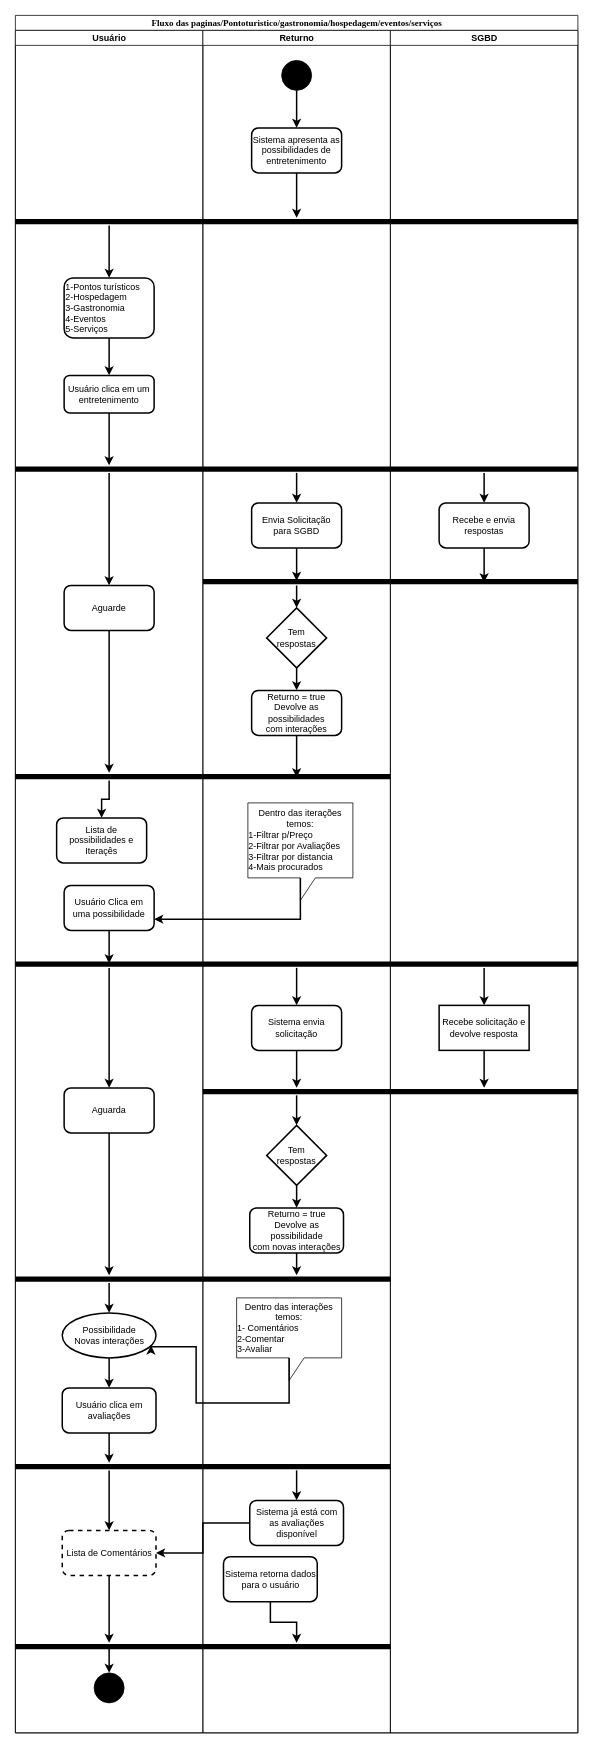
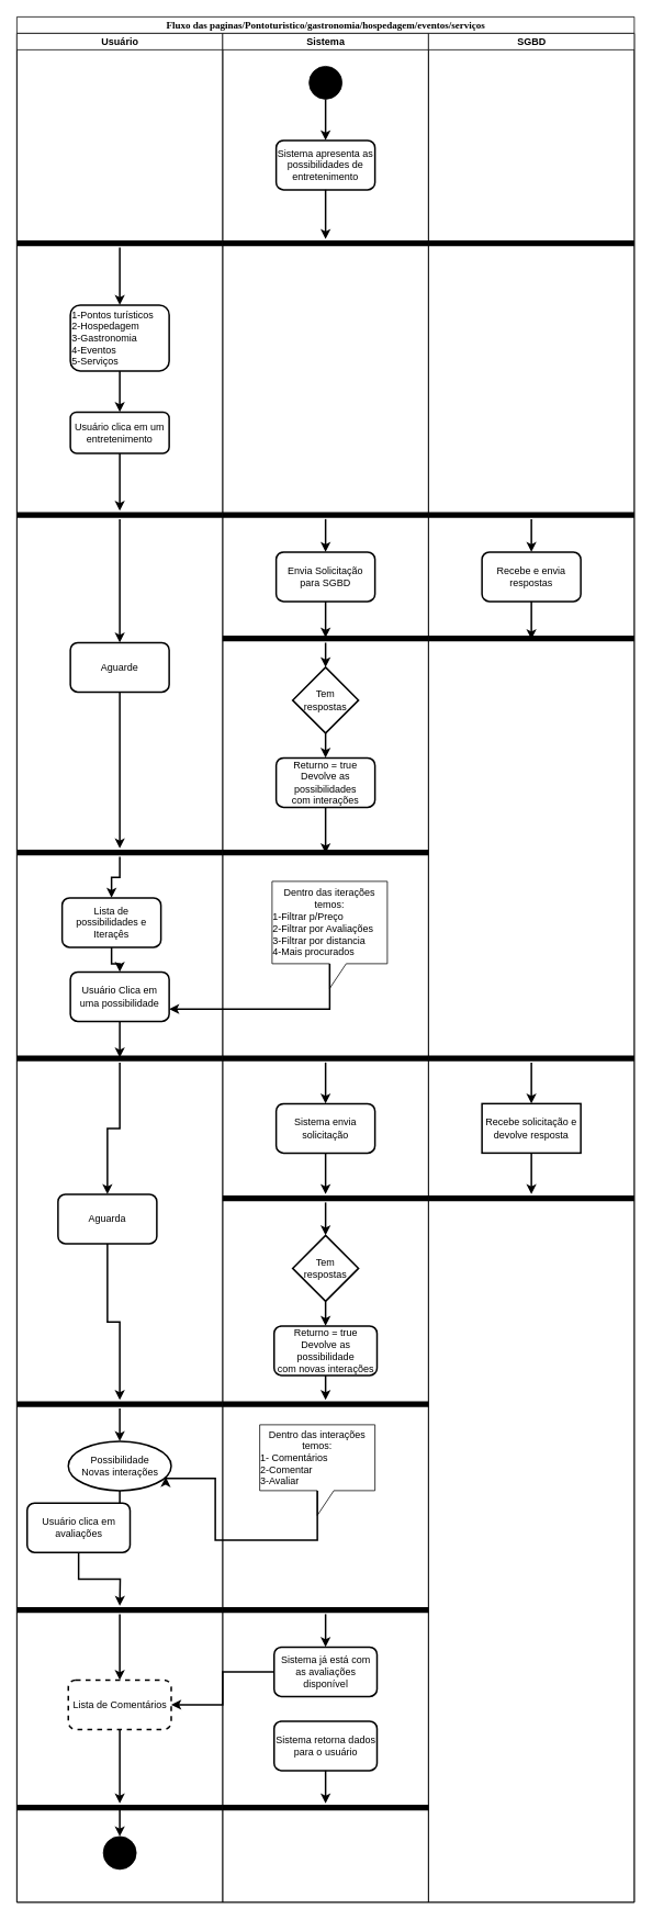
  <mxCell id="0" />
  <mxCell id="1" parent="0" />
  <mxCell id="2" value="Fluxo das paginas/Pontoturistico/gastronomia/hospedagem/eventos/serviços" style="swimlane;html=1;childLayout=stackLayout;startSize=20;rounded=0;shadow=0;comic=0;labelBackgroundColor=none;strokeWidth=1;fontFamily=Verdana;fontSize=12;align=center;" vertex="1" parent="1"><mxGeometry x="20" y="20" width="750" height="2290" as="geometry" /></mxCell>
  <mxCell id="3" value="Usuário" style="swimlane;html=1;startSize=20;" vertex="1" parent="2"><mxGeometry y="20" width="250" height="2270" as="geometry" /></mxCell>
  <mxCell id="4" value="" style="line;strokeWidth=7;html=1;" vertex="1" parent="3"><mxGeometry y="250" width="250" height="10" as="geometry" /></mxCell>
  <mxCell id="5" style="edgeStyle=orthogonalEdgeStyle;rounded=0;orthogonalLoop=1;jettySize=auto;html=1;entryX=0.5;entryY=0;entryDx=0;entryDy=0;strokeWidth=2;" edge="1" parent="3" source="6" target="10"><mxGeometry relative="1" as="geometry" /></mxCell>
  <mxCell id="6" value="" style="line;strokeWidth=7;html=1;" vertex="1" parent="3"><mxGeometry y="580" width="250" height="10" as="geometry" /></mxCell>
  <mxCell id="7" style="edgeStyle=orthogonalEdgeStyle;rounded=0;orthogonalLoop=1;jettySize=auto;html=1;entryX=0.5;entryY=0;entryDx=0;entryDy=0;strokeWidth=2;" edge="1" parent="3" source="8" target="15"><mxGeometry relative="1" as="geometry" /></mxCell>
  <mxCell id="8" value="1-Pontos turísticos&lt;br&gt;2-Hospedagem&lt;br&gt;3-Gastronomia&lt;br&gt;4-Eventos&lt;br&gt;5-Serviços" style="rounded=1;whiteSpace=wrap;html=1;strokeWidth=2;align=left;" vertex="1" parent="3"><mxGeometry x="65" y="330" width="120" height="80" as="geometry" /></mxCell>
  <mxCell id="9" style="edgeStyle=orthogonalEdgeStyle;rounded=0;orthogonalLoop=1;jettySize=auto;html=1;strokeColor=#000000;strokeWidth=2;entryX=0.5;entryY=0;entryDx=0;entryDy=0;" edge="1" parent="3" source="4" target="8"><mxGeometry relative="1" as="geometry"><mxPoint x="125" y="310" as="targetPoint" /></mxGeometry></mxCell>
  <mxCell id="10" value="Aguarde" style="rounded=1;whiteSpace=wrap;html=1;strokeWidth=2;" vertex="1" parent="3"><mxGeometry x="65" y="740" width="120" height="60" as="geometry" /></mxCell>
  <mxCell id="11" value="Lista de possibilidades e Iteraçês" style="rounded=1;whiteSpace=wrap;html=1;strokeWidth=2;" vertex="1" parent="3"><mxGeometry x="55" y="1050" width="120" height="60" as="geometry" /></mxCell>
  <mxCell id="12" value="Usuário Clica em uma possibilidade" style="rounded=1;whiteSpace=wrap;html=1;strokeWidth=2;" vertex="1" parent="3"><mxGeometry x="65" y="1140" width="120" height="60" as="geometry" /></mxCell>
- <mxCell id="14" value="Aguarda" style="rounded=1;whiteSpace=wrap;html=1;strokeWidth=2;" vertex="1" parent="3"><mxGeometry x="65" y="1410" width="120" height="60" as="geometry" /></mxCell>
+ <mxCell id="13" style="edgeStyle=orthogonalEdgeStyle;rounded=0;orthogonalLoop=1;jettySize=auto;html=1;strokeWidth=2;entryX=0.5;entryY=0;entryDx=0;entryDy=0;" edge="1" parent="3" source="11" target="12"><mxGeometry relative="1" as="geometry"><mxPoint x="125" y="1130" as="targetPoint" /></mxGeometry></mxCell>
+ <mxCell id="14" value="Aguarda" style="rounded=1;whiteSpace=wrap;html=1;strokeWidth=2;" vertex="1" parent="3"><mxGeometry x="50" y="1410" width="120" height="60" as="geometry" /></mxCell>
  <mxCell id="15" value="Usuário clica em um entretenimento" style="rounded=1;whiteSpace=wrap;html=1;strokeWidth=2;align=center;" vertex="1" parent="3"><mxGeometry x="65" y="460" width="120" height="50" as="geometry" /></mxCell>
  <mxCell id="16" style="edgeStyle=orthogonalEdgeStyle;rounded=0;orthogonalLoop=1;jettySize=auto;html=1;entryX=0.5;entryY=0;entryDx=0;entryDy=0;strokeWidth=2;" edge="1" parent="3" source="17" target="18"><mxGeometry relative="1" as="geometry" /></mxCell>
  <mxCell id="17" value="Possibilidade&lt;br&gt;Novas interações" style="ellipse;whiteSpace=wrap;html=1;strokeWidth=2;" vertex="1" parent="3"><mxGeometry x="62.5" y="1710" width="125" height="60" as="geometry" /></mxCell>
- <mxCell id="18" value="Usuário clica em avaliações" style="rounded=1;whiteSpace=wrap;html=1;strokeWidth=2;" vertex="1" parent="3"><mxGeometry x="62.5" y="1810" width="125" height="60" as="geometry" /></mxCell>
+ <mxCell id="18" value="Usuário clica em avaliações" style="rounded=1;whiteSpace=wrap;html=1;strokeWidth=2;" vertex="1" parent="3"><mxGeometry x="12.5" y="1785" width="125" height="60" as="geometry" /></mxCell>
  <mxCell id="19" style="edgeStyle=orthogonalEdgeStyle;rounded=0;orthogonalLoop=1;jettySize=auto;html=1;exitX=0.5;exitY=1;exitDx=0;exitDy=0;strokeWidth=2;" edge="1" parent="3" source="18" target="18"><mxGeometry relative="1" as="geometry" /></mxCell>
  <mxCell id="20" value="Lista de Comentários" style="rounded=1;whiteSpace=wrap;html=1;strokeWidth=2;dashed=1;" vertex="1" parent="3"><mxGeometry x="62.5" y="2000" width="125" height="60" as="geometry" /></mxCell>
  <mxCell id="21" value="" style="ellipse;whiteSpace=wrap;html=1;rounded=0;shadow=0;comic=0;labelBackgroundColor=none;strokeWidth=1;fillColor=#000000;fontFamily=Verdana;fontSize=12;align=center;" vertex="1" parent="3"><mxGeometry x="105" y="2190" width="40" height="40" as="geometry" /></mxCell>
- <mxCell id="22" value="Returno" style="swimlane;html=1;startSize=20;" vertex="1" parent="2"><mxGeometry x="250" y="20" width="250" height="2270" as="geometry" /></mxCell>
+ <mxCell id="22" value="Sistema" style="swimlane;html=1;startSize=20;" vertex="1" parent="2"><mxGeometry x="250" y="20" width="250" height="2270" as="geometry" /></mxCell>
  <mxCell id="23" style="edgeStyle=orthogonalEdgeStyle;rounded=0;orthogonalLoop=1;jettySize=auto;html=1;entryX=0.5;entryY=0;entryDx=0;entryDy=0;strokeWidth=2;" edge="1" parent="22" source="24" target="30"><mxGeometry relative="1" as="geometry" /></mxCell>
  <mxCell id="24" value="" style="line;strokeWidth=7;html=1;" vertex="1" parent="22"><mxGeometry y="730" width="250" height="10" as="geometry" /></mxCell>
  <mxCell id="25" style="edgeStyle=orthogonalEdgeStyle;rounded=0;orthogonalLoop=1;jettySize=auto;html=1;entryX=0.5;entryY=0;entryDx=0;entryDy=0;strokeWidth=2;" edge="1" parent="22" source="26" target="27"><mxGeometry relative="1" as="geometry" /></mxCell>
  <mxCell id="26" value="" style="ellipse;whiteSpace=wrap;html=1;rounded=0;shadow=0;comic=0;labelBackgroundColor=none;strokeWidth=1;fillColor=#000000;fontFamily=Verdana;fontSize=12;align=center;" vertex="1" parent="22"><mxGeometry x="105" y="40" width="40" height="40" as="geometry" /></mxCell>
  <mxCell id="27" value="Sistema apresenta as possibilidades de entretenimento" style="rounded=1;whiteSpace=wrap;html=1;strokeWidth=2;" vertex="1" parent="22"><mxGeometry x="65" y="130" width="120" height="60" as="geometry" /></mxCell>
  <mxCell id="28" style="edgeStyle=orthogonalEdgeStyle;rounded=0;orthogonalLoop=1;jettySize=auto;html=1;entryX=0.5;entryY=0.4;entryDx=0;entryDy=0;entryPerimeter=0;strokeWidth=2;" edge="1" parent="22" source="29" target="24"><mxGeometry relative="1" as="geometry" /></mxCell>
  <mxCell id="29" value="Envia Solicitação para SGBD" style="rounded=1;whiteSpace=wrap;html=1;strokeWidth=2;" vertex="1" parent="22"><mxGeometry x="65" y="630" width="120" height="60" as="geometry" /></mxCell>
  <mxCell id="30" value="Tem respostas" style="rhombus;whiteSpace=wrap;html=1;strokeWidth=2;" vertex="1" parent="22"><mxGeometry x="85" y="770" width="80" height="80" as="geometry" /></mxCell>
  <mxCell id="31" value="Returno = true&lt;br&gt;Devolve as possibilidades&lt;br&gt;com interações" style="rounded=1;whiteSpace=wrap;html=1;strokeWidth=2;" vertex="1" parent="22"><mxGeometry x="65" y="880" width="120" height="60" as="geometry" /></mxCell>
  <mxCell id="32" value="Sistema envia solicitação" style="rounded=1;whiteSpace=wrap;html=1;strokeWidth=2;" vertex="1" parent="22"><mxGeometry x="65" y="1300" width="120" height="60" as="geometry" /></mxCell>
  <mxCell id="33" style="edgeStyle=orthogonalEdgeStyle;rounded=0;orthogonalLoop=1;jettySize=auto;html=1;entryX=0.5;entryY=0;entryDx=0;entryDy=0;strokeWidth=2;" edge="1" parent="22" source="34" target="36"><mxGeometry relative="1" as="geometry" /></mxCell>
  <mxCell id="34" value="Tem respostas" style="rhombus;whiteSpace=wrap;html=1;strokeWidth=2;" vertex="1" parent="22"><mxGeometry x="85" y="1460" width="80" height="80" as="geometry" /></mxCell>
  <mxCell id="35" style="edgeStyle=orthogonalEdgeStyle;rounded=0;orthogonalLoop=1;jettySize=auto;html=1;strokeWidth=2;" edge="1" parent="22" source="36" target="38"><mxGeometry relative="1" as="geometry" /></mxCell>
  <mxCell id="36" value="Returno = true&lt;br&gt;Devolve as possibilidade&lt;br&gt;com novas interações" style="rounded=1;whiteSpace=wrap;html=1;strokeWidth=2;" vertex="1" parent="22"><mxGeometry x="62.5" y="1570" width="125" height="60" as="geometry" /></mxCell>
  <mxCell id="37" value="&lt;div&gt;&lt;span&gt;Dentro das iterações temos:&lt;/span&gt;&lt;/div&gt;&lt;div style=&quot;text-align: left&quot;&gt;&lt;span&gt;1-Filtrar p/Preço&lt;/span&gt;&lt;/div&gt;&lt;div style=&quot;text-align: left&quot;&gt;&lt;span&gt;2-Filtrar por Avaliações&lt;/span&gt;&lt;/div&gt;&lt;div style=&quot;text-align: left&quot;&gt;&lt;span&gt;3-Filtrar por distancia&lt;/span&gt;&lt;/div&gt;&lt;div style=&quot;text-align: left&quot;&gt;&lt;span&gt;4-Mais procurados&lt;/span&gt;&lt;/div&gt;" style="shape=callout;whiteSpace=wrap;html=1;perimeter=calloutPerimeter;" vertex="1" parent="22"><mxGeometry x="60" y="1030" width="140" height="130" as="geometry" /></mxCell>
  <mxCell id="38" value="" style="line;strokeWidth=7;html=1;" vertex="1" parent="22"><mxGeometry y="1660" width="250" height="10" as="geometry" /></mxCell>
  <mxCell id="39" style="edgeStyle=orthogonalEdgeStyle;rounded=0;orthogonalLoop=1;jettySize=auto;html=1;strokeWidth=2;" edge="1" parent="22" source="40" target="20"><mxGeometry relative="1" as="geometry" /></mxCell>
  <mxCell id="40" value="Sistema já está com as avaliações disponível" style="rounded=1;whiteSpace=wrap;html=1;strokeWidth=2;" vertex="1" parent="22"><mxGeometry x="62.5" y="1960" width="125" height="60" as="geometry" /></mxCell>
- <mxCell id="41" value="Sistema retorna dados para o usuário" style="rounded=1;whiteSpace=wrap;html=1;strokeWidth=2;" vertex="1" parent="22"><mxGeometry x="27.5" y="2035" width="125" height="60" as="geometry" /></mxCell>
+ <mxCell id="41" value="Sistema retorna dados para o usuário" style="rounded=1;whiteSpace=wrap;html=1;strokeWidth=2;" vertex="1" parent="22"><mxGeometry x="62.5" y="2050" width="125" height="60" as="geometry" /></mxCell>
  <mxCell id="42" value="Dentro das interações temos:&lt;br&gt;&lt;div style=&quot;text-align: left&quot;&gt;&lt;span&gt;1- Comentários&lt;/span&gt;&lt;/div&gt;&lt;div style=&quot;text-align: left&quot;&gt;&lt;span&gt;2-Comentar&lt;/span&gt;&lt;/div&gt;&lt;div style=&quot;text-align: left&quot;&gt;&lt;span&gt;3-Avaliar&lt;/span&gt;&lt;/div&gt;" style="shape=callout;whiteSpace=wrap;html=1;perimeter=calloutPerimeter;" vertex="1" parent="22"><mxGeometry x="45" y="1690" width="140" height="110" as="geometry" /></mxCell>
  <mxCell id="43" value="SGBD" style="swimlane;html=1;startSize=20;" vertex="1" parent="2"><mxGeometry x="500" y="20" width="250" height="2270" as="geometry" /></mxCell>
  <mxCell id="44" value="" style="line;strokeWidth=7;html=1;" vertex="1" parent="43"><mxGeometry y="250" width="250" height="10" as="geometry" /></mxCell>
  <mxCell id="45" style="edgeStyle=orthogonalEdgeStyle;rounded=0;orthogonalLoop=1;jettySize=auto;html=1;entryX=0.5;entryY=0;entryDx=0;entryDy=0;strokeWidth=2;" edge="1" parent="43" source="46" target="47"><mxGeometry relative="1" as="geometry" /></mxCell>
  <mxCell id="46" value="" style="line;strokeWidth=7;html=1;" vertex="1" parent="43"><mxGeometry y="580" width="250" height="10" as="geometry" /></mxCell>
  <mxCell id="47" value="Recebe e envia respostas" style="rounded=1;whiteSpace=wrap;html=1;strokeWidth=2;" vertex="1" parent="43"><mxGeometry x="65" y="630" width="120" height="60" as="geometry" /></mxCell>
  <mxCell id="48" style="edgeStyle=orthogonalEdgeStyle;rounded=0;orthogonalLoop=1;jettySize=auto;html=1;entryX=0.5;entryY=0;entryDx=0;entryDy=0;strokeWidth=2;" edge="1" parent="43" source="49" target="50"><mxGeometry relative="1" as="geometry" /></mxCell>
  <mxCell id="49" value="" style="line;strokeWidth=7;html=1;" vertex="1" parent="43"><mxGeometry y="1240" width="250" height="10" as="geometry" /></mxCell>
  <mxCell id="50" value="Recebe solicitação e devolve resposta" style="whiteSpace=wrap;html=1;strokeWidth=2;rounded=0;" vertex="1" parent="43"><mxGeometry x="65" y="1300" width="120" height="60" as="geometry" /></mxCell>
  <mxCell id="51" style="edgeStyle=orthogonalEdgeStyle;rounded=0;orthogonalLoop=1;jettySize=auto;html=1;entryX=1;entryY=0.75;entryDx=0;entryDy=0;strokeWidth=2;" edge="1" parent="2" source="37" target="12"><mxGeometry relative="1" as="geometry"><Array as="points"><mxPoint x="380" y="1205" /></Array></mxGeometry></mxCell>
  <mxCell id="52" style="edgeStyle=orthogonalEdgeStyle;rounded=0;orthogonalLoop=1;jettySize=auto;html=1;entryX=1;entryY=0.75;entryDx=0;entryDy=0;strokeWidth=2;" edge="1" parent="2" source="42" target="17"><mxGeometry relative="1" as="geometry"><Array as="points"><mxPoint x="365" y="1850" /><mxPoint x="241" y="1850" /><mxPoint x="241" y="1775" /></Array></mxGeometry></mxCell>
  <mxCell id="53" value="" style="line;strokeWidth=7;html=1;" vertex="1" parent="1"><mxGeometry x="270" y="290" width="250" height="10" as="geometry" /></mxCell>
  <mxCell id="54" style="edgeStyle=orthogonalEdgeStyle;rounded=0;orthogonalLoop=1;jettySize=auto;html=1;strokeWidth=2;entryX=0.5;entryY=0;entryDx=0;entryDy=0;" edge="1" parent="1" source="55" target="29"><mxGeometry relative="1" as="geometry"><mxPoint x="395" y="660" as="targetPoint" /></mxGeometry></mxCell>
  <mxCell id="55" value="" style="line;strokeWidth=7;html=1;" vertex="1" parent="1"><mxGeometry x="270" y="620" width="250" height="10" as="geometry" /></mxCell>
  <mxCell id="56" style="edgeStyle=orthogonalEdgeStyle;rounded=0;orthogonalLoop=1;jettySize=auto;html=1;strokeWidth=2;" edge="1" parent="1" source="27" target="53"><mxGeometry relative="1" as="geometry" /></mxCell>
  <mxCell id="57" style="edgeStyle=orthogonalEdgeStyle;rounded=0;orthogonalLoop=1;jettySize=auto;html=1;strokeWidth=2;" edge="1" parent="1" source="30"><mxGeometry relative="1" as="geometry"><mxPoint x="395" y="920" as="targetPoint" /></mxGeometry></mxCell>
  <mxCell id="58" style="edgeStyle=orthogonalEdgeStyle;rounded=0;orthogonalLoop=1;jettySize=auto;html=1;strokeWidth=2;" edge="1" parent="1" source="10"><mxGeometry relative="1" as="geometry"><mxPoint x="145" y="1030" as="targetPoint" /></mxGeometry></mxCell>
  <mxCell id="59" value="" style="line;strokeWidth=7;html=1;" vertex="1" parent="1"><mxGeometry x="270" y="1030" width="250" height="10" as="geometry" /></mxCell>
  <mxCell id="60" style="edgeStyle=orthogonalEdgeStyle;rounded=0;orthogonalLoop=1;jettySize=auto;html=1;entryX=0.5;entryY=0;entryDx=0;entryDy=0;strokeWidth=2;" edge="1" parent="1" source="61" target="11"><mxGeometry relative="1" as="geometry" /></mxCell>
  <mxCell id="61" value="" style="line;strokeWidth=7;html=1;" vertex="1" parent="1"><mxGeometry x="20" y="1030" width="250" height="10" as="geometry" /></mxCell>
  <mxCell id="62" style="edgeStyle=orthogonalEdgeStyle;rounded=0;orthogonalLoop=1;jettySize=auto;html=1;entryX=0.5;entryY=0.6;entryDx=0;entryDy=0;entryPerimeter=0;strokeWidth=2;" edge="1" parent="1" source="31" target="59"><mxGeometry relative="1" as="geometry" /></mxCell>
  <mxCell id="63" value="" style="line;strokeWidth=7;html=1;" vertex="1" parent="1"><mxGeometry x="520" y="770" width="250" height="10" as="geometry" /></mxCell>
  <mxCell id="64" style="edgeStyle=orthogonalEdgeStyle;rounded=0;orthogonalLoop=1;jettySize=auto;html=1;entryX=0.5;entryY=0.6;entryDx=0;entryDy=0;entryPerimeter=0;strokeWidth=2;" edge="1" parent="1" source="47" target="63"><mxGeometry relative="1" as="geometry" /></mxCell>
  <mxCell id="65" style="edgeStyle=orthogonalEdgeStyle;rounded=0;orthogonalLoop=1;jettySize=auto;html=1;entryX=0.5;entryY=0;entryDx=0;entryDy=0;strokeWidth=2;" edge="1" parent="1" source="66" target="32"><mxGeometry relative="1" as="geometry" /></mxCell>
  <mxCell id="66" value="" style="line;strokeWidth=7;html=1;" vertex="1" parent="1"><mxGeometry x="270" y="1280" width="250" height="10" as="geometry" /></mxCell>
  <mxCell id="67" style="edgeStyle=orthogonalEdgeStyle;rounded=0;orthogonalLoop=1;jettySize=auto;html=1;entryX=0.5;entryY=0;entryDx=0;entryDy=0;strokeWidth=2;" edge="1" parent="1" source="68" target="14"><mxGeometry relative="1" as="geometry" /></mxCell>
  <mxCell id="68" value="" style="line;strokeWidth=7;html=1;" vertex="1" parent="1"><mxGeometry x="20" y="1280" width="250" height="10" as="geometry" /></mxCell>
  <mxCell id="69" style="edgeStyle=orthogonalEdgeStyle;rounded=0;orthogonalLoop=1;jettySize=auto;html=1;entryX=0.5;entryY=0.4;entryDx=0;entryDy=0;entryPerimeter=0;strokeWidth=2;" edge="1" parent="1" source="12" target="68"><mxGeometry relative="1" as="geometry" /></mxCell>
  <mxCell id="70" value="" style="line;strokeWidth=7;html=1;" vertex="1" parent="1"><mxGeometry x="520" y="1450" width="250" height="10" as="geometry" /></mxCell>
  <mxCell id="71" style="edgeStyle=orthogonalEdgeStyle;rounded=0;orthogonalLoop=1;jettySize=auto;html=1;entryX=0.5;entryY=0;entryDx=0;entryDy=0;strokeWidth=2;" edge="1" parent="1" source="72" target="34"><mxGeometry relative="1" as="geometry" /></mxCell>
  <mxCell id="72" value="" style="line;strokeWidth=7;html=1;" vertex="1" parent="1"><mxGeometry x="270" y="1450" width="250" height="10" as="geometry" /></mxCell>
  <mxCell id="73" style="edgeStyle=orthogonalEdgeStyle;rounded=0;orthogonalLoop=1;jettySize=auto;html=1;strokeWidth=2;" edge="1" parent="1" source="50"><mxGeometry relative="1" as="geometry"><mxPoint x="645" y="1450" as="targetPoint" /></mxGeometry></mxCell>
  <mxCell id="74" style="edgeStyle=orthogonalEdgeStyle;rounded=0;orthogonalLoop=1;jettySize=auto;html=1;strokeWidth=2;" edge="1" parent="1" source="32" target="72"><mxGeometry relative="1" as="geometry" /></mxCell>
  <mxCell id="75" style="edgeStyle=orthogonalEdgeStyle;rounded=0;orthogonalLoop=1;jettySize=auto;html=1;strokeWidth=2;" edge="1" parent="1" source="15"><mxGeometry relative="1" as="geometry"><mxPoint x="145" y="620" as="targetPoint" /></mxGeometry></mxCell>
  <mxCell id="76" style="edgeStyle=orthogonalEdgeStyle;rounded=0;orthogonalLoop=1;jettySize=auto;html=1;strokeWidth=2;" edge="1" parent="1" source="77" target="17"><mxGeometry relative="1" as="geometry" /></mxCell>
  <mxCell id="77" value="" style="line;strokeWidth=7;html=1;" vertex="1" parent="1"><mxGeometry x="20" y="1700" width="250" height="10" as="geometry" /></mxCell>
  <mxCell id="78" style="edgeStyle=orthogonalEdgeStyle;rounded=0;orthogonalLoop=1;jettySize=auto;html=1;strokeWidth=2;" edge="1" parent="1" source="14" target="77"><mxGeometry relative="1" as="geometry" /></mxCell>
  <mxCell id="79" style="edgeStyle=orthogonalEdgeStyle;rounded=0;orthogonalLoop=1;jettySize=auto;html=1;strokeWidth=2;" edge="1" parent="1" source="18"><mxGeometry relative="1" as="geometry"><mxPoint x="145" y="1950" as="targetPoint" /></mxGeometry></mxCell>
  <mxCell id="80" style="edgeStyle=orthogonalEdgeStyle;rounded=0;orthogonalLoop=1;jettySize=auto;html=1;entryX=0.5;entryY=0;entryDx=0;entryDy=0;strokeWidth=2;" edge="1" parent="1" source="81" target="20"><mxGeometry relative="1" as="geometry" /></mxCell>
  <mxCell id="81" value="" style="line;strokeWidth=7;html=1;" vertex="1" parent="1"><mxGeometry x="20" y="1950" width="250" height="10" as="geometry" /></mxCell>
  <mxCell id="82" style="edgeStyle=orthogonalEdgeStyle;rounded=0;orthogonalLoop=1;jettySize=auto;html=1;entryX=0.5;entryY=0;entryDx=0;entryDy=0;strokeWidth=2;" edge="1" parent="1" source="83" target="40"><mxGeometry relative="1" as="geometry" /></mxCell>
  <mxCell id="83" value="" style="line;strokeWidth=7;html=1;" vertex="1" parent="1"><mxGeometry x="270" y="1950" width="250" height="10" as="geometry" /></mxCell>
  <mxCell id="84" style="edgeStyle=orthogonalEdgeStyle;rounded=0;orthogonalLoop=1;jettySize=auto;html=1;entryX=0.5;entryY=0;entryDx=0;entryDy=0;strokeWidth=2;exitX=0.492;exitY=0.6;exitDx=0;exitDy=0;exitPerimeter=0;" edge="1" parent="1" source="85" target="21"><mxGeometry relative="1" as="geometry" /></mxCell>
  <mxCell id="85" value="" style="line;strokeWidth=7;html=1;" vertex="1" parent="1"><mxGeometry x="20" y="2190" width="250" height="10" as="geometry" /></mxCell>
  <mxCell id="86" value="" style="line;strokeWidth=7;html=1;" vertex="1" parent="1"><mxGeometry x="270" y="2190" width="250" height="10" as="geometry" /></mxCell>
  <mxCell id="87" style="edgeStyle=orthogonalEdgeStyle;rounded=0;orthogonalLoop=1;jettySize=auto;html=1;strokeWidth=2;" edge="1" parent="1" source="41" target="86"><mxGeometry relative="1" as="geometry" /></mxCell>
  <mxCell id="88" value="" style="edgeStyle=orthogonalEdgeStyle;rounded=0;orthogonalLoop=1;jettySize=auto;html=1;strokeWidth=2;" edge="1" parent="1" source="20" target="85"><mxGeometry relative="1" as="geometry" /></mxCell>
